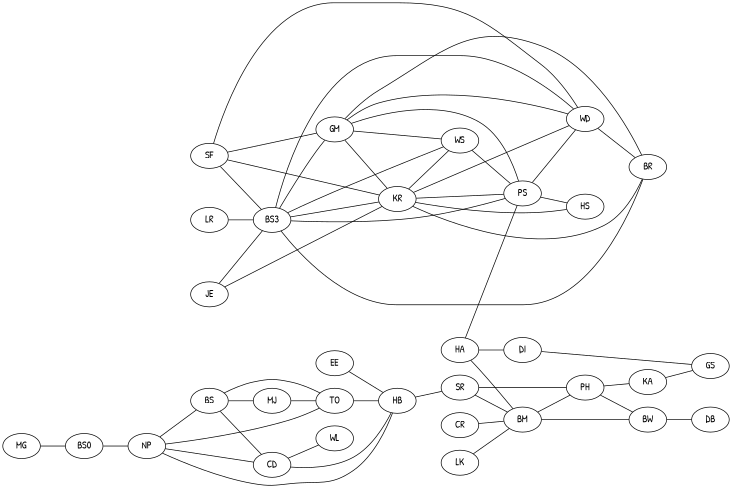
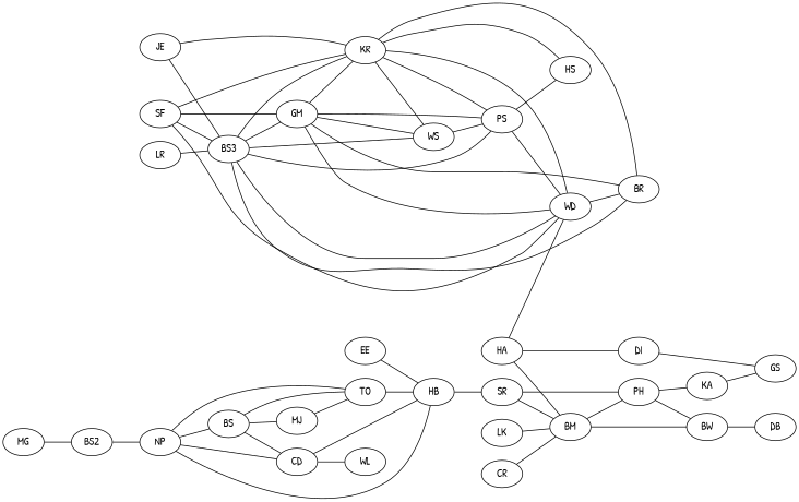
  graph {
    fontname="Patrick Hand"
    rankdir=LR
    node [fontname="Patrick Hand"]
    edge [fontname="Patrick Hand"]
    WD
    BR
    PS
    HS
    WS
    KR
    GM
    BS3
    SF
    JE
    LR
    DI
    GS
    KA
    BW
    DB
    PH
    BM
    HA
    LK
    CR
    SR
    HB
    TO
    MJ
    CD
    WL
    BS
    NP
    EE
-   BS2 [label=BS0]
+   BS2
    MG
    WD -- BR
    PS -- WD
    PS -- HS
    WS -- PS
    KR -- WD
    KR -- BR
    KR -- PS
    KR -- HS
    KR -- WS
    GM -- WD
    GM -- BR
    GM -- PS
    GM -- WS
    GM -- KR
    BS3 -- WD
    BS3 -- BR
    BS3 -- PS
    BS3 -- WS
    BS3 -- KR
    BS3 -- GM
    SF -- WD
    SF -- KR
    SF -- GM
    SF -- BS3
    JE -- KR
    JE -- BS3
    LR -- BS3
    DI -- GS
    KA -- GS
    BW -- DB
    PH -- KA
    PH -- BW
    BM -- BW
    BM -- PH
-   HA -- PS
+   HA -- WD
    HA -- DI
    HA -- BM
    LK -- BM
    CR -- BM
    SR -- PH
    SR -- BM
    HB -- SR
    TO -- HB
    MJ -- TO
    CD -- HB
    CD -- WL
    BS -- TO
    BS -- MJ
    BS -- CD
    NP -- HB
    NP -- TO
    NP -- CD
    NP -- BS
    EE -- HB
    BS2 -- NP
    MG -- BS2
  }
